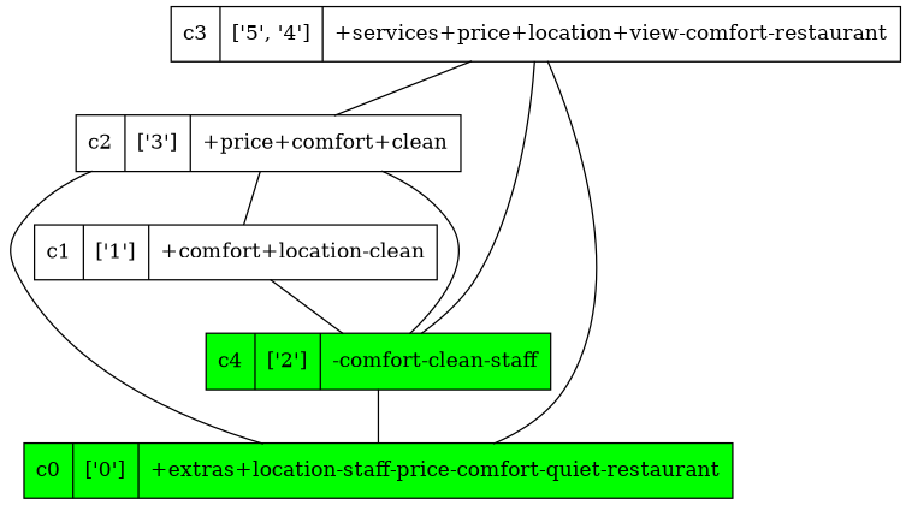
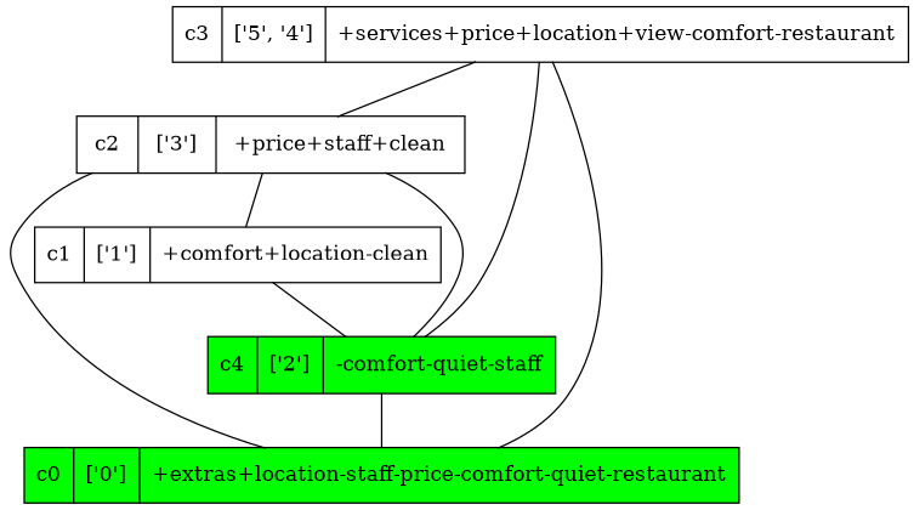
  strict digraph {
    node [shape=record]
    edge [dir=none]
    n1 [label="c3 | ['5', '4'] | +services+price+location+view-comfort-restaurant"]
-   n2 [label="c2 | ['3'] | +price+comfort+clean"]
+   n2 [label="c2 | ['3'] | +price+staff+clean"]
    n3 [fillcolor=green label="c0 | ['0'] | +extras+location-staff-price-comfort-quiet-restaurant" style=filled]
-   n4 [fillcolor=green label="c4 | ['2'] | -comfort-clean-staff" style=filled]
+   n4 [fillcolor=green label="c4 | ['2'] | -comfort-quiet-staff" style=filled]
    n5 [label="c1 | ['1'] | +comfort+location-clean"]
    n1 -> n2
    n1 -> n3
    n1 -> n4
    n2 -> n3
    n2 -> n4
    n2 -> n5
    n4 -> n3
    n5 -> n4
  }
